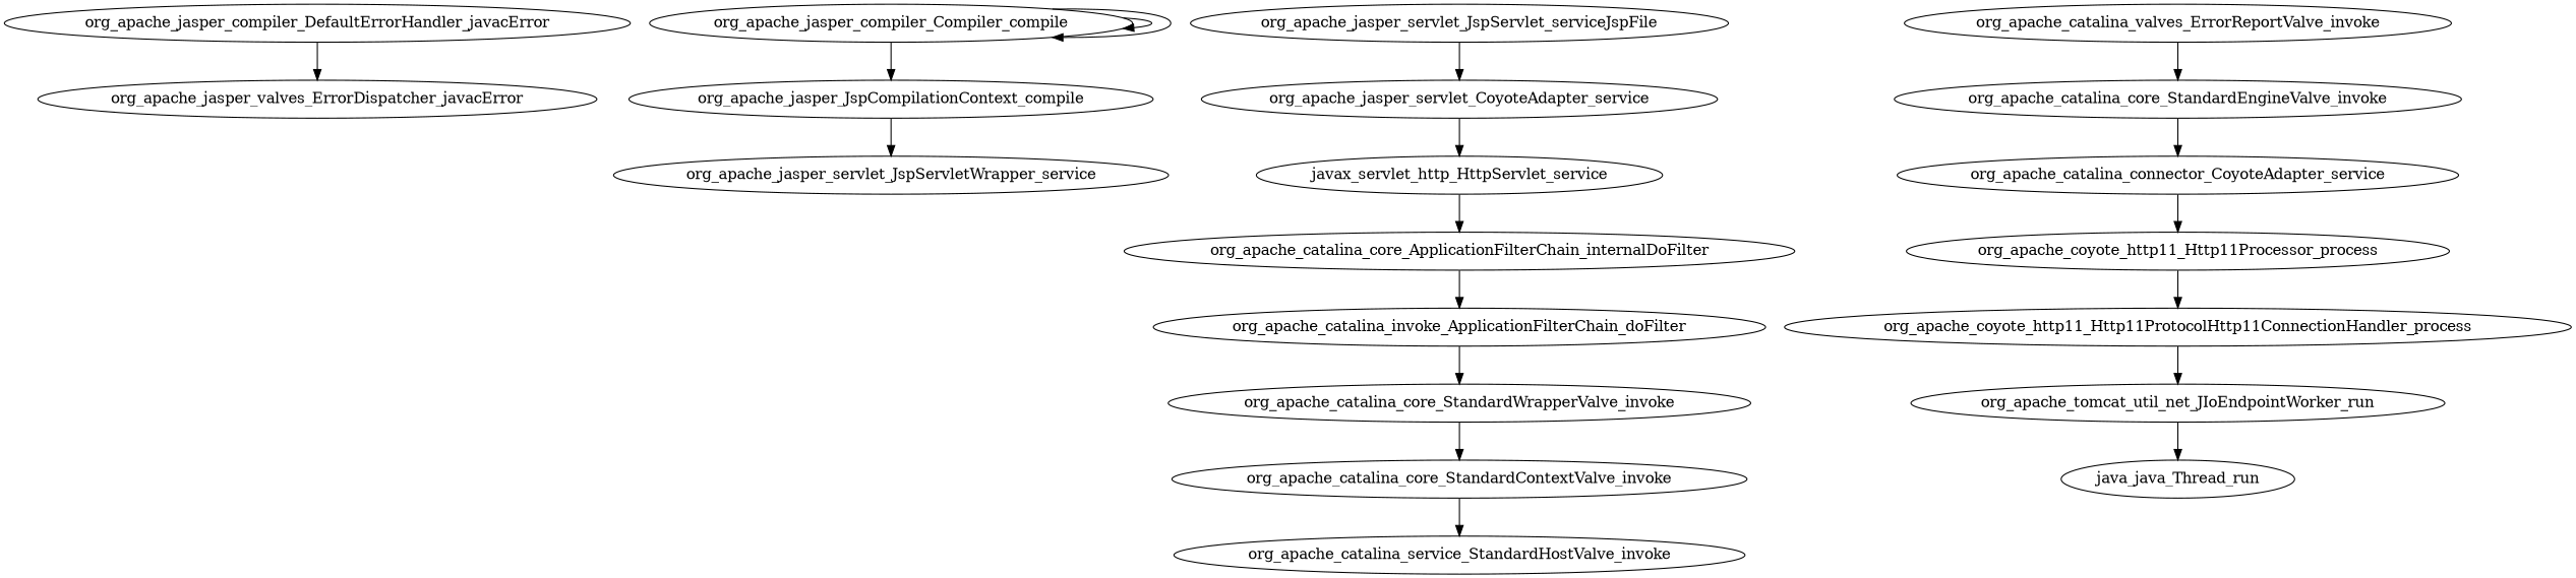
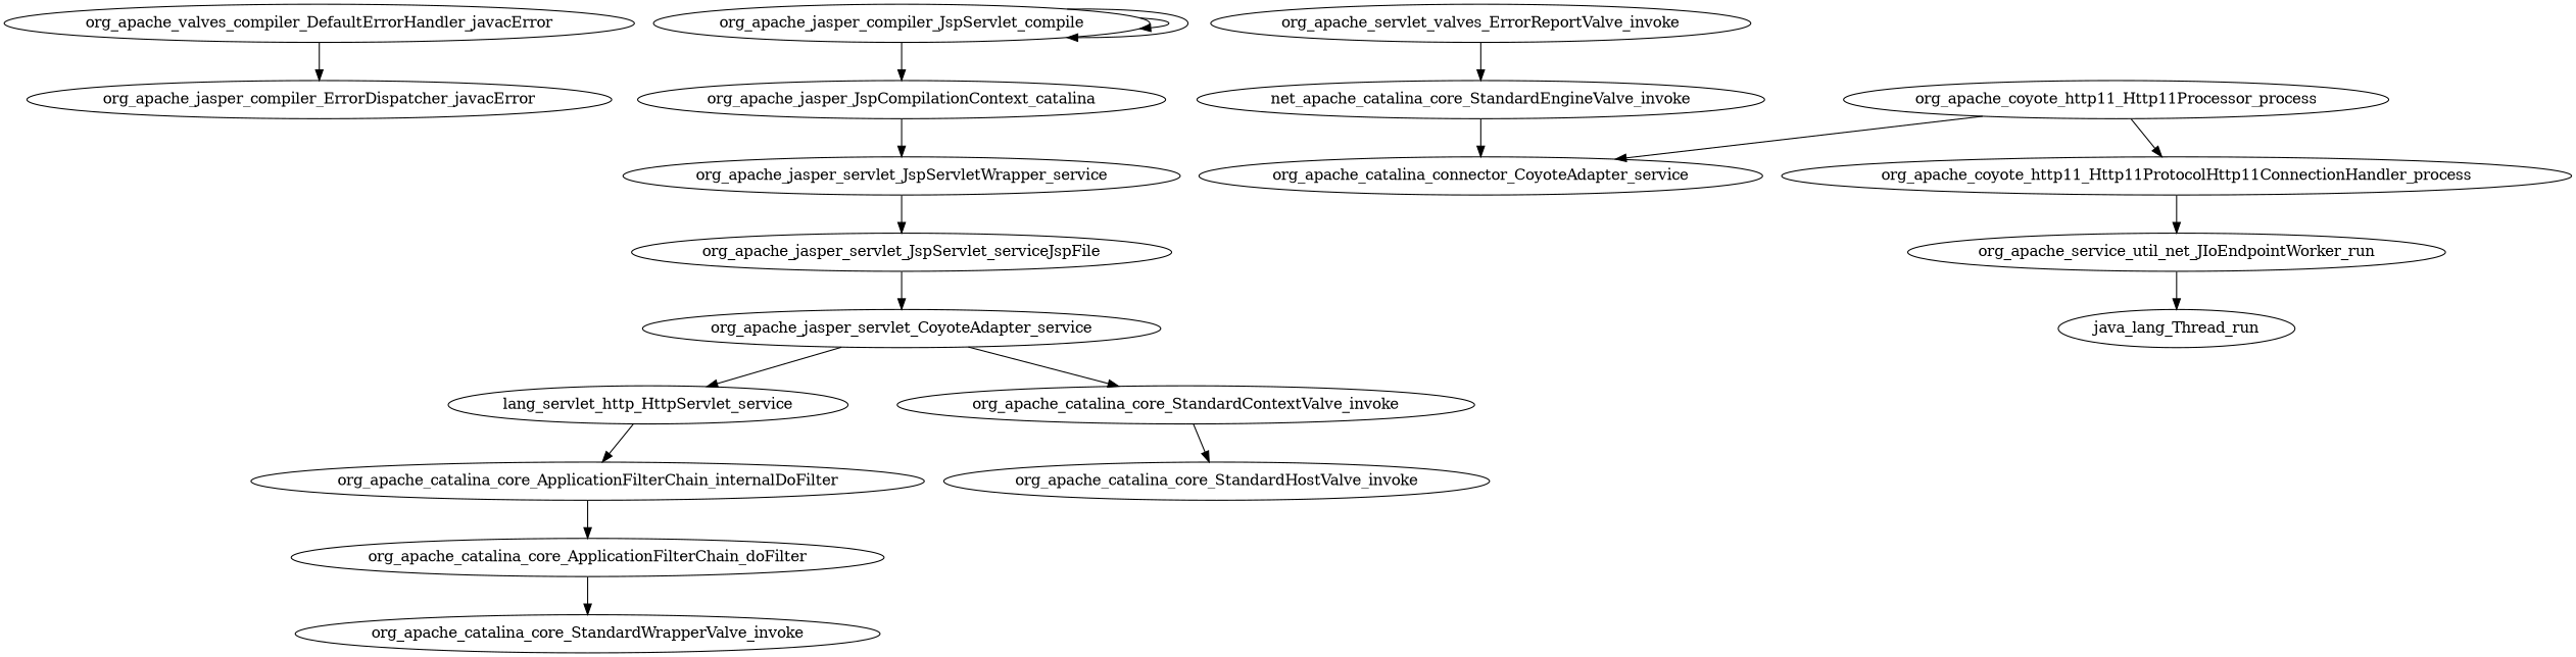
  digraph {
    fontname="DejaVu Serif"
    node [fontname="DejaVu Serif"]
    edge [fontname="DejaVu Serif"]
-   org_apache_jasper_compiler_DefaultErrorHandler_javacError
-   org_apache_jasper_compiler_ErrorDispatcher_javacError [label=org_apache_jasper_valves_ErrorDispatcher_javacError]
-   org_apache_jasper_compiler_Compiler_compile
-   org_apache_jasper_JspCompilationContext_compile
+   org_apache_jasper_compiler_DefaultErrorHandler_javacError [label=org_apache_valves_compiler_DefaultErrorHandler_javacError]
+   org_apache_jasper_compiler_ErrorDispatcher_javacError
+   org_apache_jasper_compiler_Compiler_compile [label=org_apache_jasper_compiler_JspServlet_compile]
+   org_apache_jasper_JspCompilationContext_compile [label=org_apache_jasper_JspCompilationContext_catalina]
    org_apache_jasper_servlet_JspServletWrapper_service
    org_apache_jasper_servlet_JspServlet_serviceJspFile
    n7 [label=org_apache_jasper_servlet_CoyoteAdapter_service]
-   javax_servlet_http_HttpServlet_service
+   javax_servlet_http_HttpServlet_service [label=lang_servlet_http_HttpServlet_service]
    org_apache_catalina_core_ApplicationFilterChain_internalDoFilter
-   org_apache_catalina_core_ApplicationFilterChain_doFilter [label=org_apache_catalina_invoke_ApplicationFilterChain_doFilter]
+   org_apache_catalina_core_ApplicationFilterChain_doFilter
    org_apache_catalina_core_StandardWrapperValve_invoke
    org_apache_catalina_core_StandardContextValve_invoke
-   org_apache_catalina_core_StandardHostValve_invoke [label=org_apache_catalina_service_StandardHostValve_invoke]
-   org_apache_catalina_valves_ErrorReportValve_invoke
-   org_apache_catalina_core_StandardEngineValve_invoke
+   org_apache_catalina_core_StandardHostValve_invoke
+   org_apache_catalina_valves_ErrorReportValve_invoke [label=org_apache_servlet_valves_ErrorReportValve_invoke]
+   org_apache_catalina_core_StandardEngineValve_invoke [label=net_apache_catalina_core_StandardEngineValve_invoke]
    org_apache_catalina_connector_CoyoteAdapter_service
    org_apache_coyote_http11_Http11Processor_process
    org_apache_coyote_http11_Http11ProtocolHttp11ConnectionHandler_process
-   org_apache_tomcat_util_net_JIoEndpointWorker_run
-   java_lang_Thread_run [label=java_java_Thread_run]
+   org_apache_tomcat_util_net_JIoEndpointWorker_run [label=org_apache_service_util_net_JIoEndpointWorker_run]
+   java_lang_Thread_run
    org_apache_jasper_compiler_DefaultErrorHandler_javacError -> org_apache_jasper_compiler_ErrorDispatcher_javacError
    org_apache_jasper_compiler_Compiler_compile -> org_apache_jasper_compiler_Compiler_compile
    org_apache_jasper_compiler_Compiler_compile -> org_apache_jasper_compiler_Compiler_compile
    org_apache_jasper_compiler_Compiler_compile -> org_apache_jasper_JspCompilationContext_compile
    org_apache_jasper_JspCompilationContext_compile -> org_apache_jasper_servlet_JspServletWrapper_service
+   org_apache_jasper_servlet_JspServletWrapper_service -> org_apache_jasper_servlet_JspServlet_serviceJspFile
    org_apache_jasper_servlet_JspServlet_serviceJspFile -> n7
    n7 -> javax_servlet_http_HttpServlet_service
    javax_servlet_http_HttpServlet_service -> org_apache_catalina_core_ApplicationFilterChain_internalDoFilter
    org_apache_catalina_core_ApplicationFilterChain_internalDoFilter -> org_apache_catalina_core_ApplicationFilterChain_doFilter
    org_apache_catalina_core_ApplicationFilterChain_doFilter -> org_apache_catalina_core_StandardWrapperValve_invoke
-   org_apache_catalina_core_StandardWrapperValve_invoke -> org_apache_catalina_core_StandardContextValve_invoke
+   n7 -> org_apache_catalina_core_StandardContextValve_invoke
    org_apache_catalina_core_StandardContextValve_invoke -> org_apache_catalina_core_StandardHostValve_invoke
    org_apache_catalina_valves_ErrorReportValve_invoke -> org_apache_catalina_core_StandardEngineValve_invoke
    org_apache_catalina_core_StandardEngineValve_invoke -> org_apache_catalina_connector_CoyoteAdapter_service
-   org_apache_catalina_connector_CoyoteAdapter_service -> org_apache_coyote_http11_Http11Processor_process
+   org_apache_coyote_http11_Http11Processor_process -> org_apache_catalina_connector_CoyoteAdapter_service
    org_apache_coyote_http11_Http11Processor_process -> org_apache_coyote_http11_Http11ProtocolHttp11ConnectionHandler_process
    org_apache_coyote_http11_Http11ProtocolHttp11ConnectionHandler_process -> org_apache_tomcat_util_net_JIoEndpointWorker_run
    org_apache_tomcat_util_net_JIoEndpointWorker_run -> java_lang_Thread_run
  }
